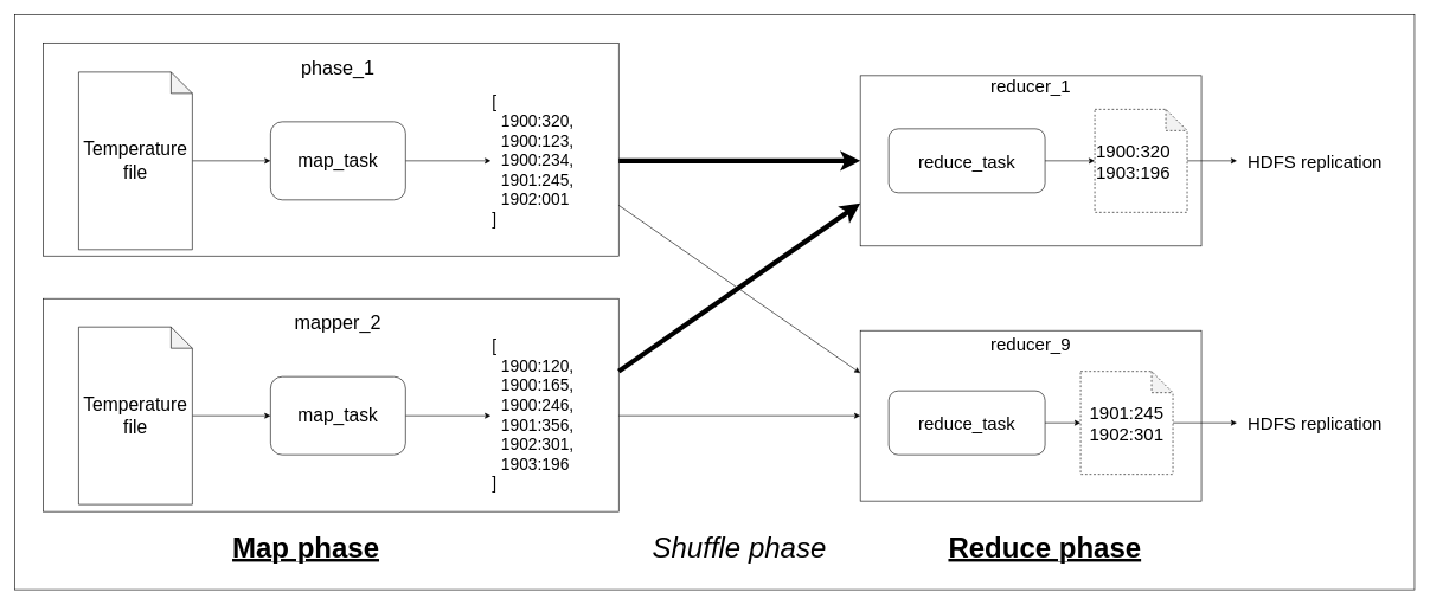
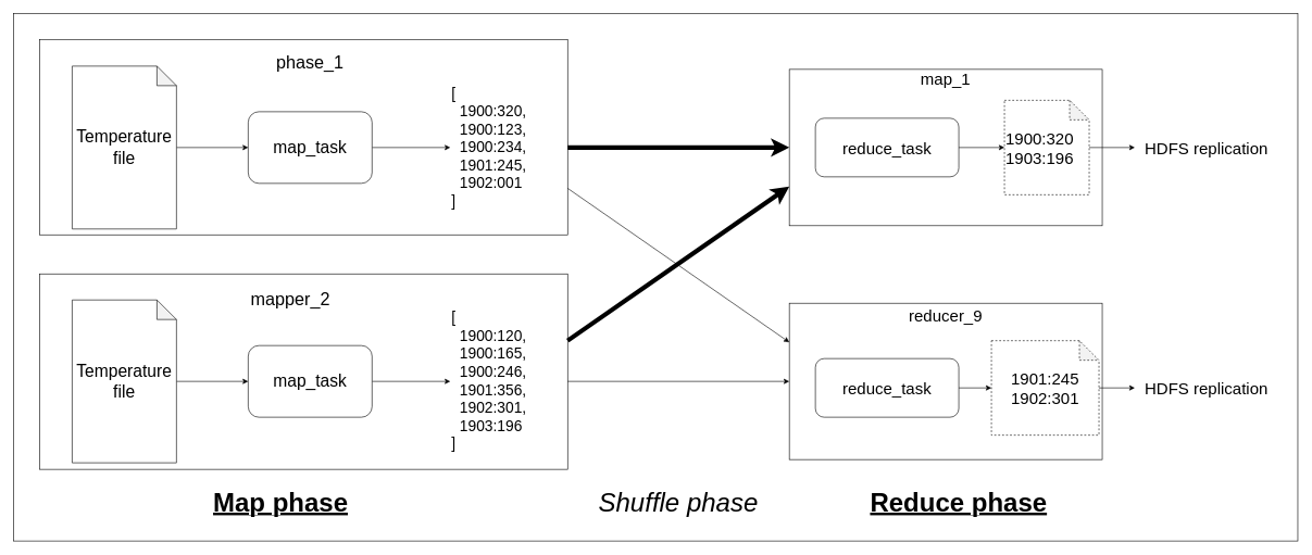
  <mxCell id="0" />
  <mxCell id="1" parent="0" />
  <mxCell id="2" value="" style="rounded=0;whiteSpace=wrap;html=1;fillColor=none;" vertex="1" parent="1"><mxGeometry x="20" y="20" width="1970" height="810" as="geometry" /></mxCell>
  <mxCell id="3" value="" style="rounded=0;whiteSpace=wrap;html=1;fillColor=none;" vertex="1" parent="1"><mxGeometry x="60" y="60" width="810" height="300" as="geometry" /></mxCell>
  <mxCell id="4" value="" style="rounded=0;whiteSpace=wrap;html=1;fillColor=none;" vertex="1" parent="1"><mxGeometry x="60" y="420" width="810" height="300" as="geometry" /></mxCell>
  <mxCell id="5" style="edgeStyle=orthogonalEdgeStyle;rounded=0;orthogonalLoop=1;jettySize=auto;html=1;" edge="1" parent="1" source="6" target="10"><mxGeometry relative="1" as="geometry" /></mxCell>
  <mxCell id="6" value="&lt;font style=&quot;font-size: 26px&quot;&gt;Temperature file&lt;br&gt;&lt;/font&gt;" style="shape=note;whiteSpace=wrap;html=1;backgroundOutline=1;darkOpacity=0.05;" vertex="1" parent="1"><mxGeometry x="110" y="101" width="160" height="250" as="geometry" /></mxCell>
  <mxCell id="7" style="edgeStyle=orthogonalEdgeStyle;rounded=0;orthogonalLoop=1;jettySize=auto;html=1;" edge="1" parent="1" source="8" target="12"><mxGeometry relative="1" as="geometry" /></mxCell>
  <mxCell id="8" value="&lt;font style=&quot;font-size: 26px&quot;&gt;Temperature file&lt;/font&gt;" style="shape=note;whiteSpace=wrap;html=1;backgroundOutline=1;darkOpacity=0.05;" vertex="1" parent="1"><mxGeometry x="110" y="460" width="160" height="250" as="geometry" /></mxCell>
  <mxCell id="9" style="edgeStyle=orthogonalEdgeStyle;rounded=0;orthogonalLoop=1;jettySize=auto;html=1;" edge="1" parent="1" source="10" target="13"><mxGeometry relative="1" as="geometry" /></mxCell>
  <mxCell id="10" value="&lt;font style=&quot;font-size: 26px&quot;&gt;map_task&lt;br&gt;&lt;/font&gt;" style="rounded=1;whiteSpace=wrap;html=1;" vertex="1" parent="1"><mxGeometry x="380" y="171" width="190" height="110" as="geometry" /></mxCell>
  <mxCell id="11" style="edgeStyle=orthogonalEdgeStyle;rounded=0;orthogonalLoop=1;jettySize=auto;html=1;" edge="1" parent="1" source="12" target="14"><mxGeometry relative="1" as="geometry" /></mxCell>
  <mxCell id="12" value="&lt;font style=&quot;font-size: 26px&quot;&gt;map_task&lt;/font&gt;" style="rounded=1;whiteSpace=wrap;html=1;" vertex="1" parent="1"><mxGeometry x="380" y="530" width="190" height="110" as="geometry" /></mxCell>
  <mxCell id="13" value="&lt;font style=&quot;font-size: 23px&quot;&gt;[&lt;br&gt;&lt;div&gt;&lt;span&gt;&amp;nbsp; 1900:320,&lt;/span&gt;&lt;/div&gt;&amp;nbsp; 1900:123,&lt;br&gt;&amp;nbsp; 1900:234,&lt;br&gt;&lt;div&gt;&lt;span&gt;&amp;nbsp; 1901:245,&lt;/span&gt;&lt;/div&gt;&lt;div&gt;&lt;span&gt;&amp;nbsp; 1902:001&lt;/span&gt;&lt;/div&gt;&lt;div&gt;]&lt;/div&gt;&lt;/font&gt;" style="text;html=1;strokeColor=none;fillColor=none;align=left;verticalAlign=middle;whiteSpace=wrap;rounded=0;" vertex="1" parent="1"><mxGeometry x="690" y="116" width="180" height="220" as="geometry" /></mxCell>
  <mxCell id="14" value="&lt;font style=&quot;font-size: 23px&quot;&gt;[&lt;br&gt;&lt;div&gt;&lt;span&gt;&amp;nbsp; 1900:120,&lt;/span&gt;&lt;/div&gt;&amp;nbsp; 1900:165,&lt;br&gt;&amp;nbsp; 1900:246,&lt;br&gt;&lt;div&gt;&lt;span&gt;&amp;nbsp; 1901:356,&lt;/span&gt;&lt;/div&gt;&lt;div&gt;&lt;span&gt;&amp;nbsp; 1902:301,&lt;/span&gt;&lt;/div&gt;&lt;div&gt;&lt;span&gt;&amp;nbsp; 1903:196&lt;/span&gt;&lt;/div&gt;&lt;div&gt;]&lt;/div&gt;&lt;/font&gt;" style="text;html=1;strokeColor=none;fillColor=none;align=left;verticalAlign=middle;whiteSpace=wrap;rounded=0;" vertex="1" parent="1"><mxGeometry x="690" y="475" width="180" height="220" as="geometry" /></mxCell>
  <mxCell id="15" value="&lt;font style=&quot;font-size: 27px&quot;&gt;phase_1&lt;/font&gt;" style="text;html=1;strokeColor=none;fillColor=none;align=center;verticalAlign=middle;whiteSpace=wrap;rounded=0;" vertex="1" parent="1"><mxGeometry x="360" y="76" width="230" height="40" as="geometry" /></mxCell>
- <mxCell id="16" value="&lt;font style=&quot;font-size: 27px&quot;&gt;mapper_2&lt;/font&gt;" style="text;html=1;strokeColor=none;fillColor=none;align=center;verticalAlign=middle;whiteSpace=wrap;rounded=0;" vertex="1" parent="1"><mxGeometry x="360" y="435" width="230" height="40" as="geometry" /></mxCell>
+ <mxCell id="16" value="&lt;font style=&quot;font-size: 27px&quot;&gt;mapper_2&lt;/font&gt;" style="text;html=1;strokeColor=none;fillColor=none;align=center;verticalAlign=middle;whiteSpace=wrap;rounded=0;" vertex="1" parent="1"><mxGeometry x="330" y="440" width="230" height="40" as="geometry" /></mxCell>
  <mxCell id="17" value="" style="rounded=0;whiteSpace=wrap;html=1;fillColor=none;" vertex="1" parent="1"><mxGeometry x="1210" y="106" width="480" height="240" as="geometry" /></mxCell>
  <mxCell id="18" value="&lt;font style=&quot;font-size: 25px&quot;&gt;reduce_task&lt;/font&gt;" style="rounded=1;whiteSpace=wrap;html=1;fillColor=none;" vertex="1" parent="1"><mxGeometry x="1250" y="181" width="220" height="90" as="geometry" /></mxCell>
  <mxCell id="19" value="&lt;font style=&quot;font-size: 25px&quot;&gt;1900:320&lt;br&gt;1903:196&lt;br&gt;&lt;/font&gt;" style="shape=note;whiteSpace=wrap;html=1;backgroundOutline=1;darkOpacity=0.05;fillColor=none;dashed=1;align=left;" vertex="1" parent="1"><mxGeometry x="1540" y="153.5" width="130" height="145" as="geometry" /></mxCell>
  <mxCell id="20" value="" style="endArrow=classic;html=1;" edge="1" parent="1" source="18" target="19"><mxGeometry width="50" height="50" relative="1" as="geometry"><mxPoint x="1110" y="236" as="sourcePoint" /><mxPoint x="1260" y="236" as="targetPoint" /></mxGeometry></mxCell>
  <mxCell id="21" value="&lt;font style=&quot;font-size: 25px&quot;&gt;HDFS replication&lt;/font&gt;" style="text;html=1;strokeColor=none;fillColor=none;align=center;verticalAlign=middle;whiteSpace=wrap;rounded=0;" vertex="1" parent="1"><mxGeometry x="1740" y="206" width="220" height="40" as="geometry" /></mxCell>
  <mxCell id="22" value="" style="endArrow=classic;html=1;" edge="1" parent="1" source="19" target="21"><mxGeometry width="50" height="50" relative="1" as="geometry"><mxPoint x="1640" y="226" as="sourcePoint" /><mxPoint x="1930" y="226" as="targetPoint" /></mxGeometry></mxCell>
  <mxCell id="23" value="" style="rounded=0;whiteSpace=wrap;html=1;fillColor=none;" vertex="1" parent="1"><mxGeometry x="1210" y="465" width="480" height="240" as="geometry" /></mxCell>
  <mxCell id="24" value="&lt;font style=&quot;font-size: 25px&quot;&gt;reduce_task&lt;/font&gt;" style="rounded=1;whiteSpace=wrap;html=1;fillColor=none;" vertex="1" parent="1"><mxGeometry x="1250" y="550" width="220" height="90" as="geometry" /></mxCell>
- <mxCell id="25" value="&lt;div style=&quot;text-align: left&quot;&gt;&lt;span style=&quot;font-size: 25px&quot;&gt;1901:245&lt;/span&gt;&lt;/div&gt;&lt;span style=&quot;font-size: 25px&quot;&gt;&lt;div style=&quot;text-align: left&quot;&gt;&lt;span&gt;1902:301&lt;/span&gt;&lt;/div&gt;&lt;/span&gt;" style="shape=note;whiteSpace=wrap;html=1;backgroundOutline=1;darkOpacity=0.05;fillColor=none;dashed=1;" vertex="1" parent="1"><mxGeometry x="1520" y="522.5" width="130" height="145" as="geometry" /></mxCell>
+ <mxCell id="25" value="&lt;div style=&quot;text-align: left&quot;&gt;&lt;span style=&quot;font-size: 25px&quot;&gt;1901:245&lt;/span&gt;&lt;/div&gt;&lt;span style=&quot;font-size: 25px&quot;&gt;&lt;div style=&quot;text-align: left&quot;&gt;&lt;span&gt;1902:301&lt;/span&gt;&lt;/div&gt;&lt;/span&gt;" style="shape=note;whiteSpace=wrap;html=1;backgroundOutline=1;darkOpacity=0.05;fillColor=none;dashed=1;" vertex="1" parent="1"><mxGeometry x="1520" y="522.5" width="165" height="145" as="geometry" /></mxCell>
  <mxCell id="26" value="" style="endArrow=classic;html=1;entryX=0;entryY=0.25;entryDx=0;entryDy=0;" edge="1" parent="1" target="23" source="13"><mxGeometry width="50" height="50" relative="1" as="geometry"><mxPoint x="1390" y="520" as="sourcePoint" /><mxPoint x="1470" y="720" as="targetPoint" /></mxGeometry></mxCell>
  <mxCell id="27" value="" style="endArrow=classic;html=1;" edge="1" parent="1" source="24" target="25"><mxGeometry width="50" height="50" relative="1" as="geometry"><mxPoint x="1110" y="605" as="sourcePoint" /><mxPoint x="1260" y="605" as="targetPoint" /></mxGeometry></mxCell>
  <mxCell id="28" value="&lt;font style=&quot;font-size: 25px&quot;&gt;HDFS replication&lt;/font&gt;" style="text;html=1;strokeColor=none;fillColor=none;align=center;verticalAlign=middle;whiteSpace=wrap;rounded=0;" vertex="1" parent="1"><mxGeometry x="1740" y="575" width="220" height="40" as="geometry" /></mxCell>
  <mxCell id="29" value="" style="endArrow=classic;html=1;" edge="1" parent="1" source="25" target="28"><mxGeometry width="50" height="50" relative="1" as="geometry"><mxPoint x="1640" y="595" as="sourcePoint" /><mxPoint x="1930" y="595" as="targetPoint" /></mxGeometry></mxCell>
- <mxCell id="30" value="&lt;font style=&quot;font-size: 25px&quot;&gt;reducer_1&lt;/font&gt;" style="text;html=1;strokeColor=none;fillColor=none;align=center;verticalAlign=middle;whiteSpace=wrap;rounded=0;" vertex="1" parent="1"><mxGeometry x="1345" y="106" width="210" height="27" as="geometry" /></mxCell>
+ <mxCell id="30" value="&lt;font style=&quot;font-size: 25px&quot;&gt;map_1&lt;/font&gt;" style="text;html=1;strokeColor=none;fillColor=none;align=center;verticalAlign=middle;whiteSpace=wrap;rounded=0;" vertex="1" parent="1"><mxGeometry x="1345" y="106" width="210" height="27" as="geometry" /></mxCell>
  <mxCell id="31" value="&lt;font style=&quot;font-size: 25px&quot;&gt;reducer_9&lt;/font&gt;" style="text;html=1;strokeColor=none;fillColor=none;align=center;verticalAlign=middle;whiteSpace=wrap;rounded=0;" vertex="1" parent="1"><mxGeometry x="1345" y="465" width="210" height="35" as="geometry" /></mxCell>
  <mxCell id="32" value="" style="endArrow=classic;html=1;strokeWidth=7;" edge="1" parent="1" source="13" target="17"><mxGeometry width="50" height="50" relative="1" as="geometry"><mxPoint x="1130" y="170" as="sourcePoint" /><mxPoint x="1510" y="530" as="targetPoint" /></mxGeometry></mxCell>
  <mxCell id="33" value="" style="endArrow=classic;html=1;strokeWidth=7;entryX=0;entryY=0.75;entryDx=0;entryDy=0;" edge="1" parent="1" source="14" target="17"><mxGeometry width="50" height="50" relative="1" as="geometry"><mxPoint x="880" y="189.844" as="sourcePoint" /><mxPoint x="1510" y="153.75" as="targetPoint" /></mxGeometry></mxCell>
  <mxCell id="34" value="" style="endArrow=classic;html=1;" edge="1" parent="1" source="14" target="23"><mxGeometry width="50" height="50" relative="1" as="geometry"><mxPoint x="880" y="236.875" as="sourcePoint" /><mxPoint x="1510" y="530" as="targetPoint" /></mxGeometry></mxCell>
  <mxCell id="35" value="&lt;font style=&quot;font-size: 40px&quot;&gt;&lt;b&gt;&lt;u&gt;Map phase&lt;/u&gt;&lt;/b&gt;&lt;/font&gt;" style="text;html=1;strokeColor=none;fillColor=none;align=center;verticalAlign=middle;whiteSpace=wrap;rounded=0;" vertex="1" parent="1"><mxGeometry x="280" y="720" width="300" height="100" as="geometry" /></mxCell>
  <mxCell id="36" value="&lt;font style=&quot;font-size: 40px&quot;&gt;&lt;b&gt;&lt;u&gt;Reduce phase&lt;/u&gt;&lt;/b&gt;&lt;/font&gt;" style="text;html=1;strokeColor=none;fillColor=none;align=center;verticalAlign=middle;whiteSpace=wrap;rounded=0;" vertex="1" parent="1"><mxGeometry x="1320" y="720" width="300" height="100" as="geometry" /></mxCell>
  <mxCell id="37" value="&lt;font style=&quot;font-size: 40px&quot;&gt;&lt;i&gt;Shuffle phase&lt;/i&gt;&lt;/font&gt;" style="text;html=1;strokeColor=none;fillColor=none;align=center;verticalAlign=middle;whiteSpace=wrap;rounded=0;" vertex="1" parent="1"><mxGeometry x="890" y="720" width="300" height="100" as="geometry" /></mxCell>
